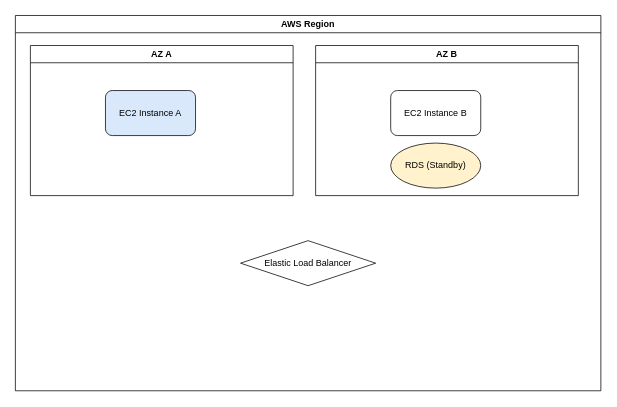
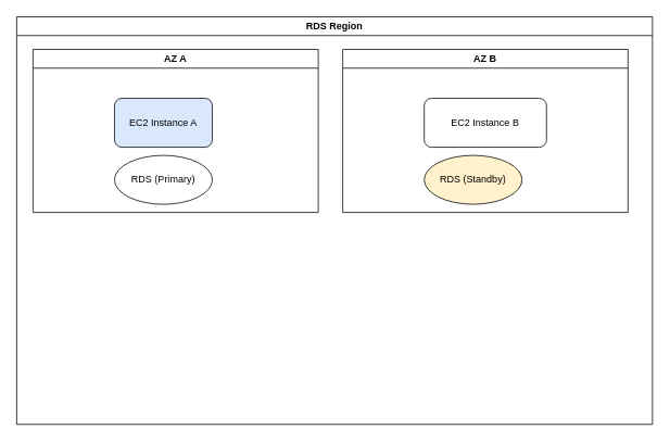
  <mxCell id="0" />
  <mxCell id="1" parent="0" />
- <mxCell id="2" value="AWS Region" style="swimlane" vertex="1" parent="1"><mxGeometry x="20" y="20" width="780" height="500" as="geometry" /></mxCell>
+ <mxCell id="2" value="RDS Region" style="swimlane" vertex="1" parent="1"><mxGeometry x="20" y="20" width="780" height="500" as="geometry" /></mxCell>
  <mxCell id="3" value="AZ A" style="swimlane" vertex="1" parent="2"><mxGeometry x="20" y="40" width="350" height="200" as="geometry" /></mxCell>
  <mxCell id="4" value="EC2 Instance A" style="rounded=1;whiteSpace=wrap;html=1;fillColor=#dae8fc;" vertex="1" parent="3"><mxGeometry x="100" y="60" width="120" height="60" as="geometry" /></mxCell>
+ <mxCell id="5" value="RDS (Primary)" style="ellipse;whiteSpace=wrap;html=1;" vertex="1" parent="3"><mxGeometry x="100" y="130" width="120" height="60" as="geometry" /></mxCell>
  <mxCell id="6" value="AZ B" style="swimlane" vertex="1" parent="2"><mxGeometry x="400" y="40" width="350" height="200" as="geometry" /></mxCell>
- <mxCell id="7" value="EC2 Instance B" style="rounded=1;whiteSpace=wrap;html=1;" vertex="1" parent="6"><mxGeometry x="100" y="60" width="120" height="60" as="geometry" /></mxCell>
+ <mxCell id="7" value="EC2 Instance B" style="rounded=1;whiteSpace=wrap;html=1;" vertex="1" parent="6"><mxGeometry x="100" y="60" width="150" height="60" as="geometry" /></mxCell>
  <mxCell id="8" value="RDS (Standby)" style="ellipse;whiteSpace=wrap;html=1;fillColor=#fff2cc;" vertex="1" parent="6"><mxGeometry x="100" y="130" width="120" height="60" as="geometry" /></mxCell>
- <mxCell id="9" value="Elastic Load Balancer" style="rhombus;whiteSpace=wrap;html=1;" vertex="1" parent="2"><mxGeometry x="300" y="300" width="180" height="60" as="geometry" /></mxCell>
